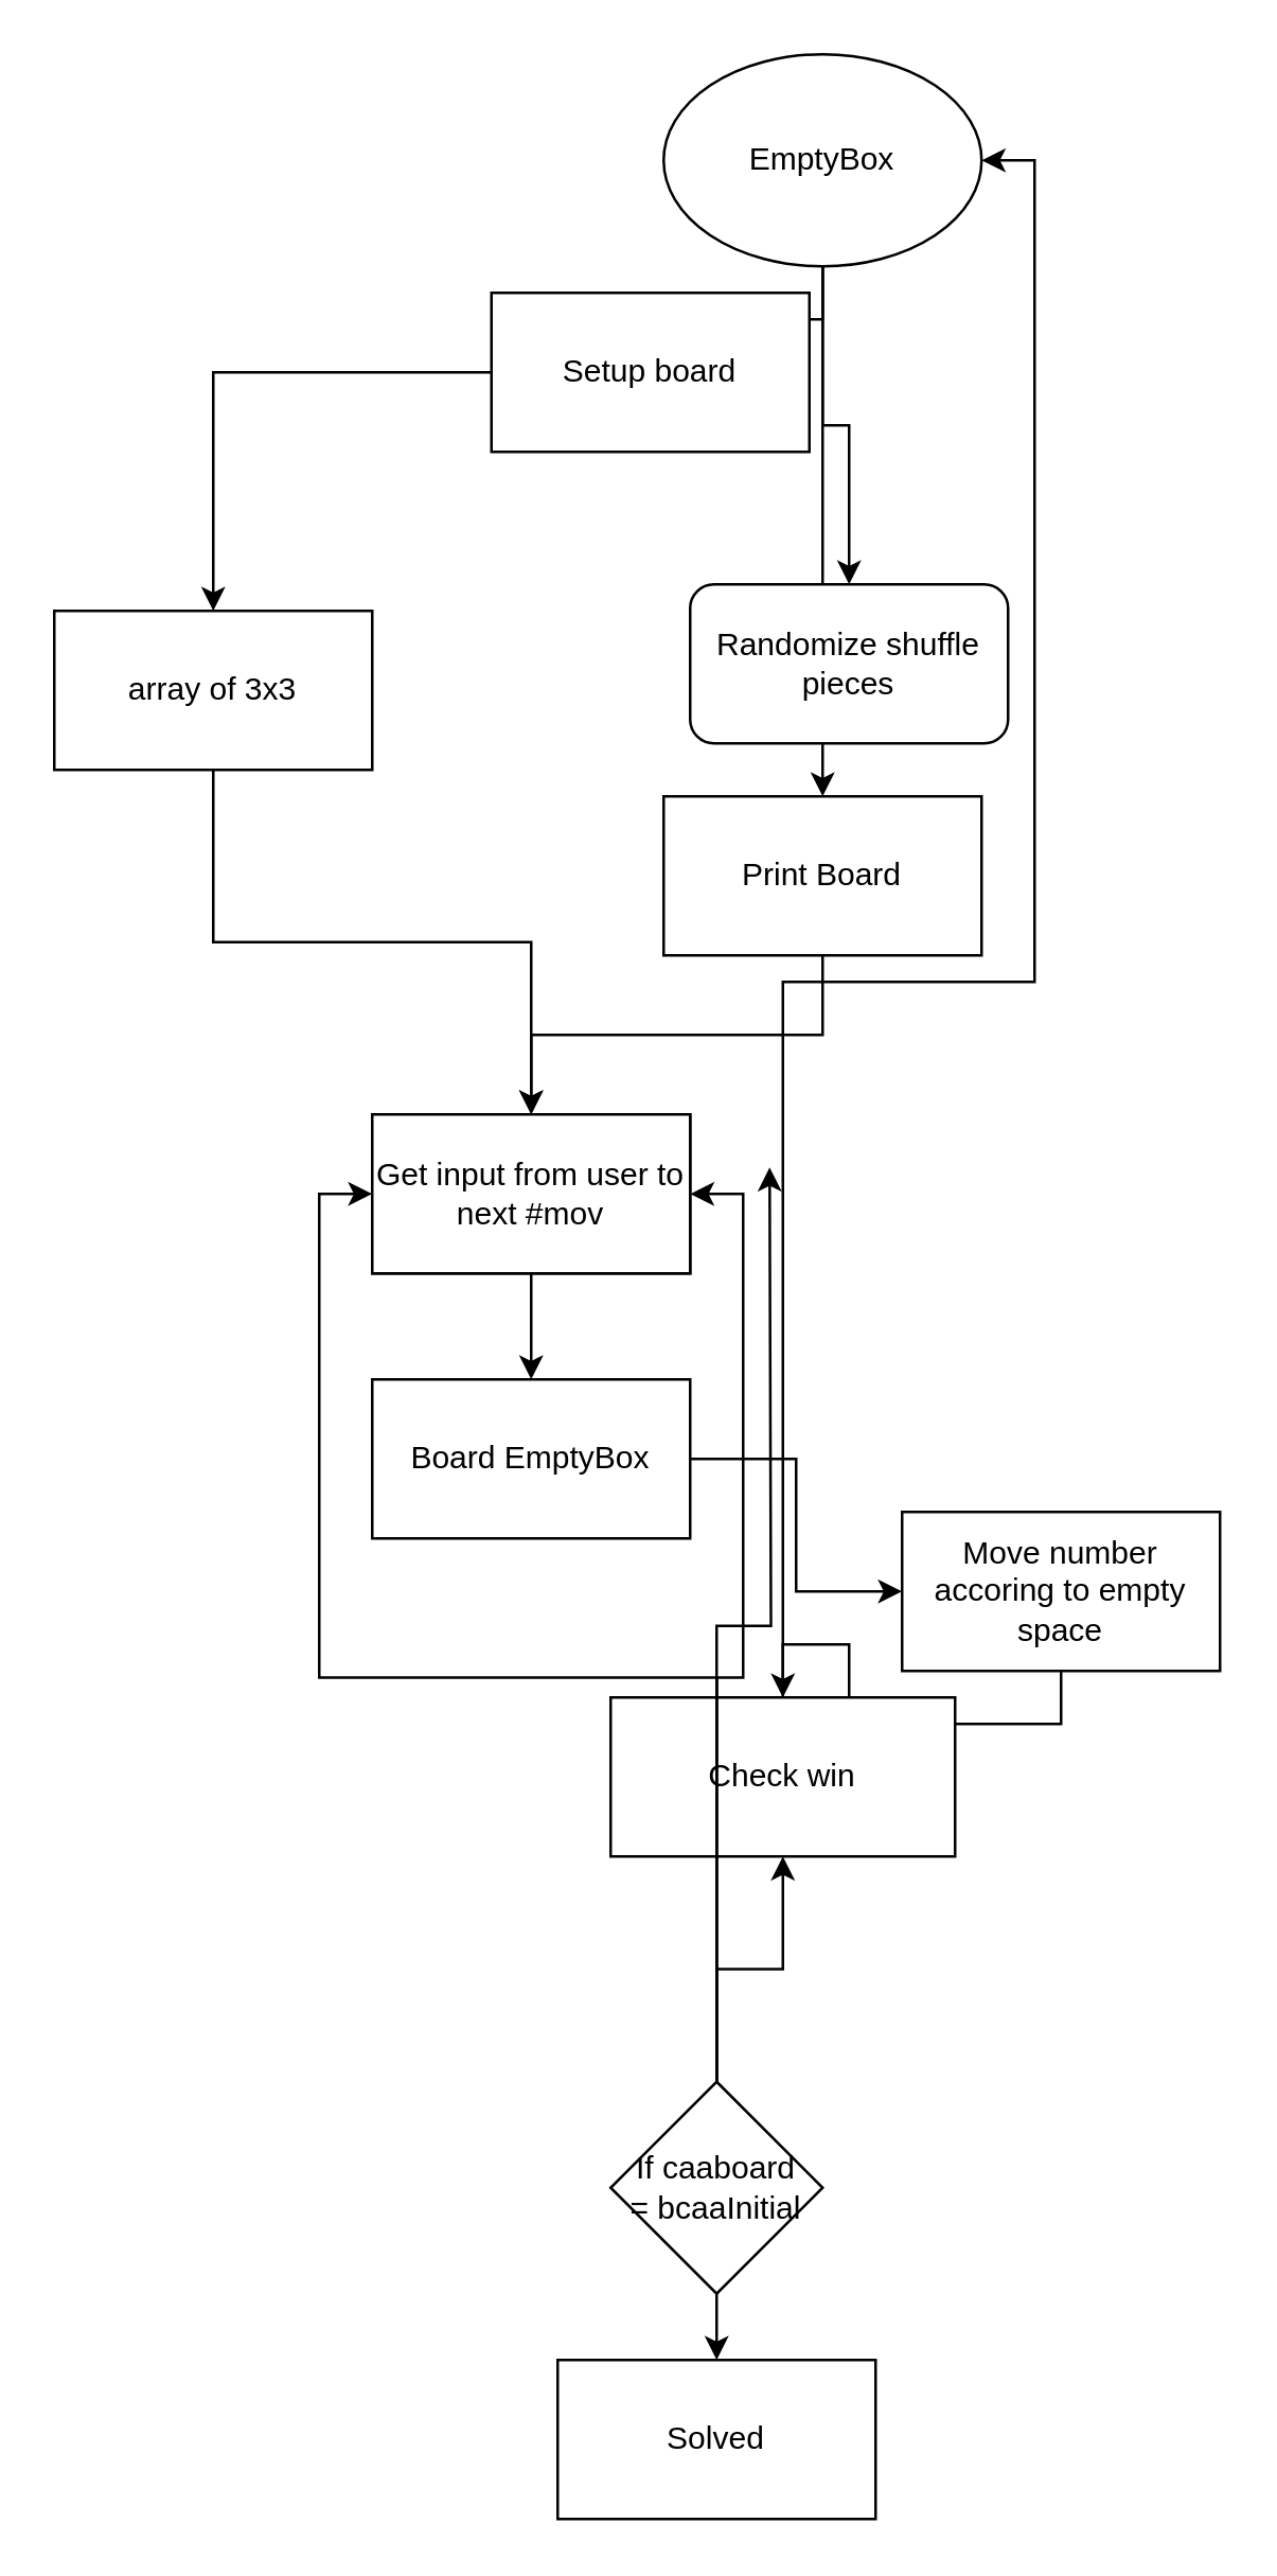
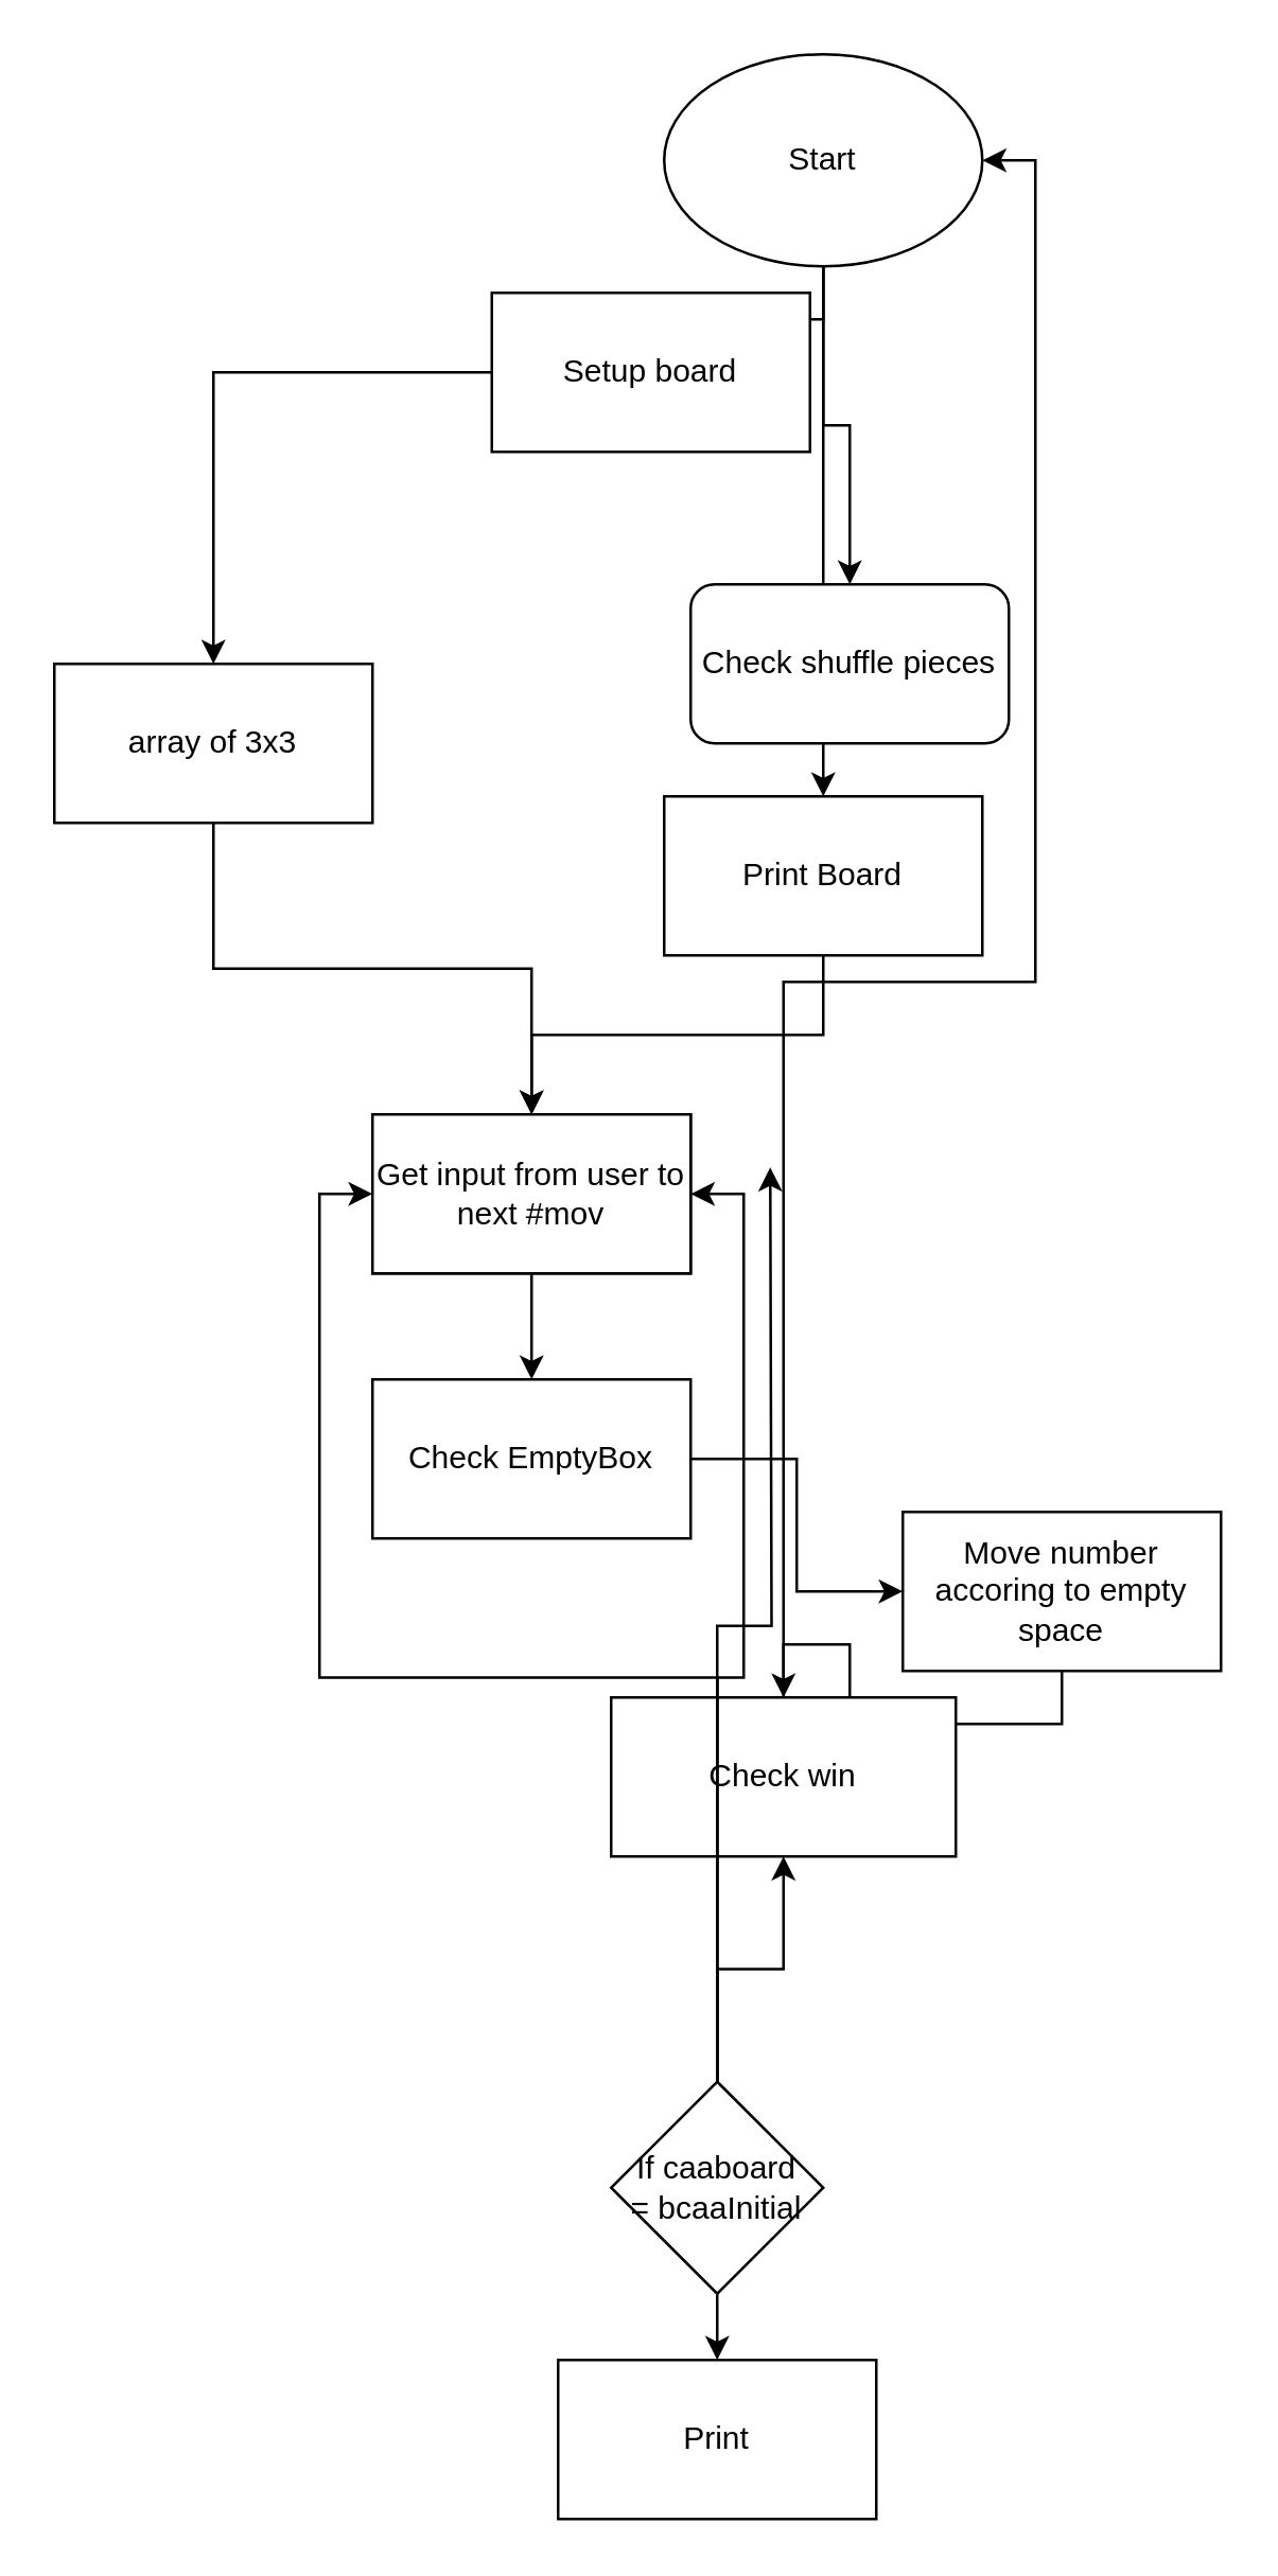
  <mxCell id="0" />
  <mxCell id="1" parent="0" />
  <mxCell id="2" value="" style="edgeStyle=orthogonalEdgeStyle;rounded=0;orthogonalLoop=1;jettySize=auto;html=1;" edge="1" parent="1" source="5" target="7"><mxGeometry relative="1" as="geometry" /></mxCell>
  <mxCell id="3" value="" style="edgeStyle=orthogonalEdgeStyle;rounded=0;orthogonalLoop=1;jettySize=auto;html=1;" edge="1" parent="1" source="5" target="11"><mxGeometry relative="1" as="geometry" /></mxCell>
  <mxCell id="4" value="" style="edgeStyle=orthogonalEdgeStyle;rounded=0;orthogonalLoop=1;jettySize=auto;html=1;" edge="1" parent="1" source="5" target="17"><mxGeometry relative="1" as="geometry" /></mxCell>
- <mxCell id="5" value="EmptyBox" style="ellipse;whiteSpace=wrap;html=1;" vertex="1" parent="1"><mxGeometry x="250" y="20" width="120" height="80" as="geometry" /></mxCell>
+ <mxCell id="5" value="Start" style="ellipse;whiteSpace=wrap;html=1;" vertex="1" parent="1"><mxGeometry x="250" y="20" width="120" height="80" as="geometry" /></mxCell>
  <mxCell id="6" value="" style="edgeStyle=orthogonalEdgeStyle;rounded=0;orthogonalLoop=1;jettySize=auto;html=1;" edge="1" parent="1" source="7" target="9"><mxGeometry relative="1" as="geometry" /></mxCell>
  <mxCell id="7" value="Setup board" style="whiteSpace=wrap;html=1;" vertex="1" parent="1"><mxGeometry x="185" y="110" width="120" height="60" as="geometry" /></mxCell>
  <mxCell id="8" value="" style="edgeStyle=orthogonalEdgeStyle;rounded=0;orthogonalLoop=1;jettySize=auto;html=1;" edge="1" parent="1" source="9" target="12"><mxGeometry relative="1" as="geometry" /></mxCell>
- <mxCell id="9" value="array of 3x3" style="whiteSpace=wrap;html=1;" vertex="1" parent="1"><mxGeometry x="20" y="230" width="120" height="60" as="geometry" /></mxCell>
+ <mxCell id="9" value="array of 3x3" style="whiteSpace=wrap;html=1;" vertex="1" parent="1"><mxGeometry x="20" y="250" width="120" height="60" as="geometry" /></mxCell>
  <mxCell id="10" value="" style="edgeStyle=orthogonalEdgeStyle;rounded=0;orthogonalLoop=1;jettySize=auto;html=1;" edge="1" parent="1" source="11" target="14"><mxGeometry relative="1" as="geometry" /></mxCell>
  <mxCell id="11" value="Print Board" style="whiteSpace=wrap;html=1;" vertex="1" parent="1"><mxGeometry x="250" y="300" width="120" height="60" as="geometry" /></mxCell>
  <mxCell id="12" value="" style="whiteSpace=wrap;html=1;" vertex="1" parent="1"><mxGeometry x="140" y="420" width="120" height="60" as="geometry" /></mxCell>
  <mxCell id="13" value="" style="edgeStyle=orthogonalEdgeStyle;rounded=0;orthogonalLoop=1;jettySize=auto;html=1;" edge="1" parent="1" source="14" target="16"><mxGeometry relative="1" as="geometry" /></mxCell>
  <mxCell id="14" value="Get input from user to next #mov" style="whiteSpace=wrap;html=1;" vertex="1" parent="1"><mxGeometry x="140" y="420" width="120" height="60" as="geometry" /></mxCell>
  <mxCell id="15" value="" style="edgeStyle=orthogonalEdgeStyle;rounded=0;orthogonalLoop=1;jettySize=auto;html=1;" edge="1" parent="1" source="16" target="19"><mxGeometry relative="1" as="geometry" /></mxCell>
- <mxCell id="16" value="Board EmptyBox" style="whiteSpace=wrap;html=1;" vertex="1" parent="1"><mxGeometry x="140" y="520" width="120" height="60" as="geometry" /></mxCell>
- <mxCell id="17" value="Randomize shuffle pieces" style="rounded=1;whiteSpace=wrap;html=1;" vertex="1" parent="1"><mxGeometry x="260" y="220" width="120" height="60" as="geometry" /></mxCell>
+ <mxCell id="16" value="Check EmptyBox" style="whiteSpace=wrap;html=1;" vertex="1" parent="1"><mxGeometry x="140" y="520" width="120" height="60" as="geometry" /></mxCell>
+ <mxCell id="17" value="Check shuffle pieces" style="rounded=1;whiteSpace=wrap;html=1;" vertex="1" parent="1"><mxGeometry x="260" y="220" width="120" height="60" as="geometry" /></mxCell>
  <mxCell id="18" value="" style="edgeStyle=orthogonalEdgeStyle;rounded=0;orthogonalLoop=1;jettySize=auto;html=1;" edge="1" parent="1" source="19" target="21"><mxGeometry relative="1" as="geometry" /></mxCell>
  <mxCell id="19" value="Move number accoring to empty space" style="whiteSpace=wrap;html=1;" vertex="1" parent="1"><mxGeometry x="340" y="570" width="120" height="60" as="geometry" /></mxCell>
  <mxCell id="20" style="edgeStyle=orthogonalEdgeStyle;rounded=0;orthogonalLoop=1;jettySize=auto;html=1;entryX=1;entryY=0.5;entryDx=0;entryDy=0;" edge="1" parent="1" source="21" target="5"><mxGeometry relative="1" as="geometry"><mxPoint x="580" y="70" as="targetPoint" /></mxGeometry></mxCell>
  <mxCell id="21" value="Check win" style="whiteSpace=wrap;html=1;" vertex="1" parent="1"><mxGeometry x="230" y="640" width="130" height="60" as="geometry" /></mxCell>
  <mxCell id="22" value="" style="edgeStyle=orthogonalEdgeStyle;rounded=0;orthogonalLoop=1;jettySize=auto;html=1;" edge="1" parent="1" source="27" target="21"><mxGeometry relative="1" as="geometry" /></mxCell>
  <mxCell id="23" value="" style="edgeStyle=orthogonalEdgeStyle;rounded=0;orthogonalLoop=1;jettySize=auto;html=1;" edge="1" parent="1" source="27" target="28"><mxGeometry relative="1" as="geometry" /></mxCell>
  <mxCell id="24" style="edgeStyle=orthogonalEdgeStyle;rounded=0;orthogonalLoop=1;jettySize=auto;html=1;entryX=1;entryY=0.5;entryDx=0;entryDy=0;" edge="1" parent="1" source="27" target="14"><mxGeometry relative="1" as="geometry" /></mxCell>
  <mxCell id="25" style="edgeStyle=orthogonalEdgeStyle;rounded=0;orthogonalLoop=1;jettySize=auto;html=1;" edge="1" parent="1" source="27"><mxGeometry relative="1" as="geometry"><mxPoint x="290" y="440" as="targetPoint" /></mxGeometry></mxCell>
  <mxCell id="26" style="edgeStyle=orthogonalEdgeStyle;rounded=0;orthogonalLoop=1;jettySize=auto;html=1;entryX=0;entryY=0.5;entryDx=0;entryDy=0;" edge="1" parent="1" source="27" target="14"><mxGeometry relative="1" as="geometry" /></mxCell>
  <mxCell id="27" value="If caaboard =&amp;nbsp;bcaaInitial" style="rhombus;whiteSpace=wrap;html=1;" vertex="1" parent="1"><mxGeometry x="230" y="785" width="80" height="80" as="geometry" /></mxCell>
- <mxCell id="28" value="Solved" style="whiteSpace=wrap;html=1;" vertex="1" parent="1"><mxGeometry x="210" y="890" width="120" height="60" as="geometry" /></mxCell>
+ <mxCell id="28" value="Print" style="whiteSpace=wrap;html=1;" vertex="1" parent="1"><mxGeometry x="210" y="890" width="120" height="60" as="geometry" /></mxCell>
